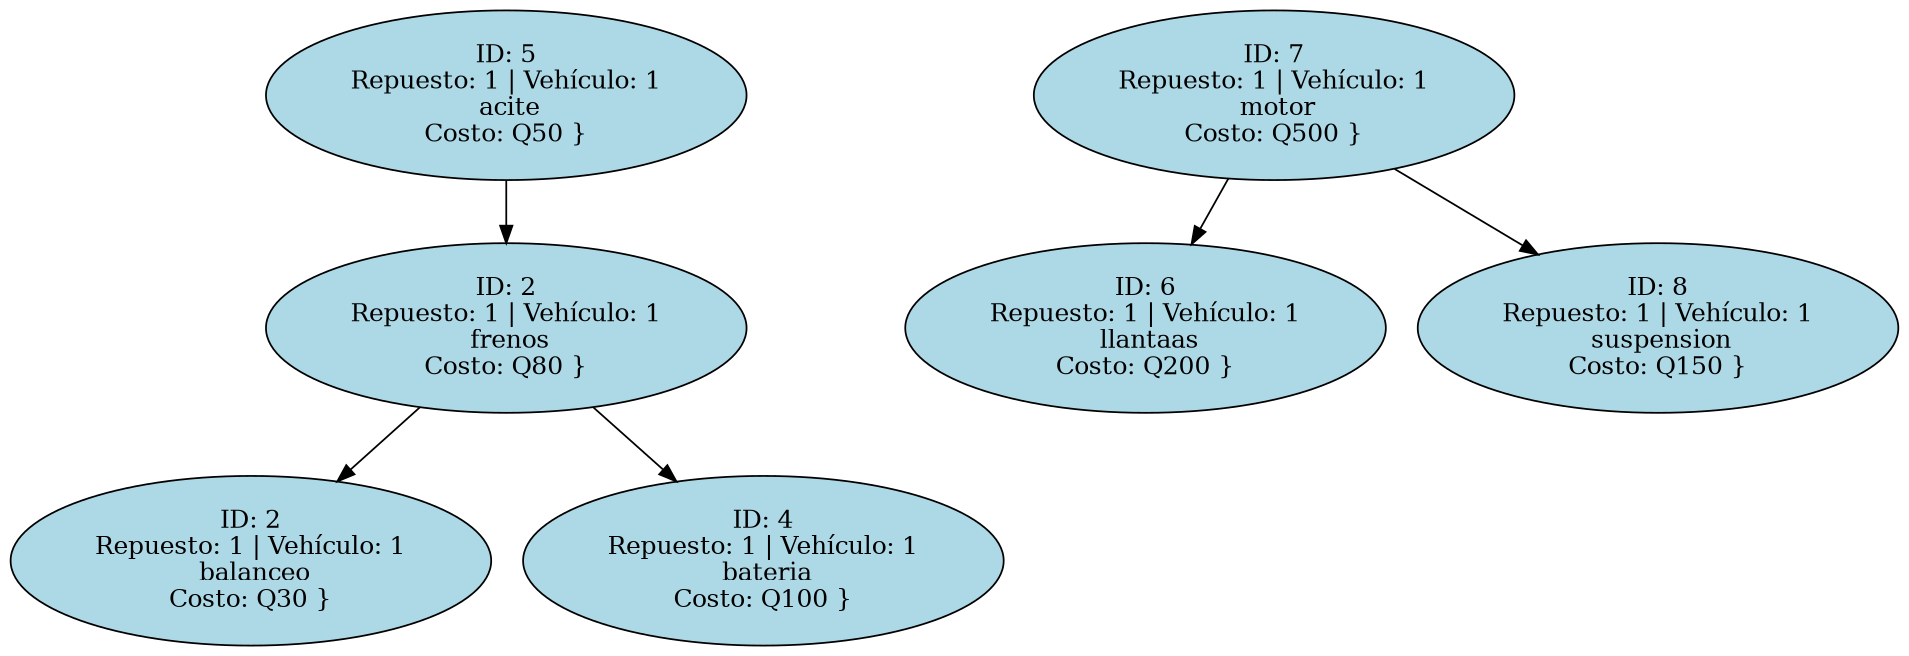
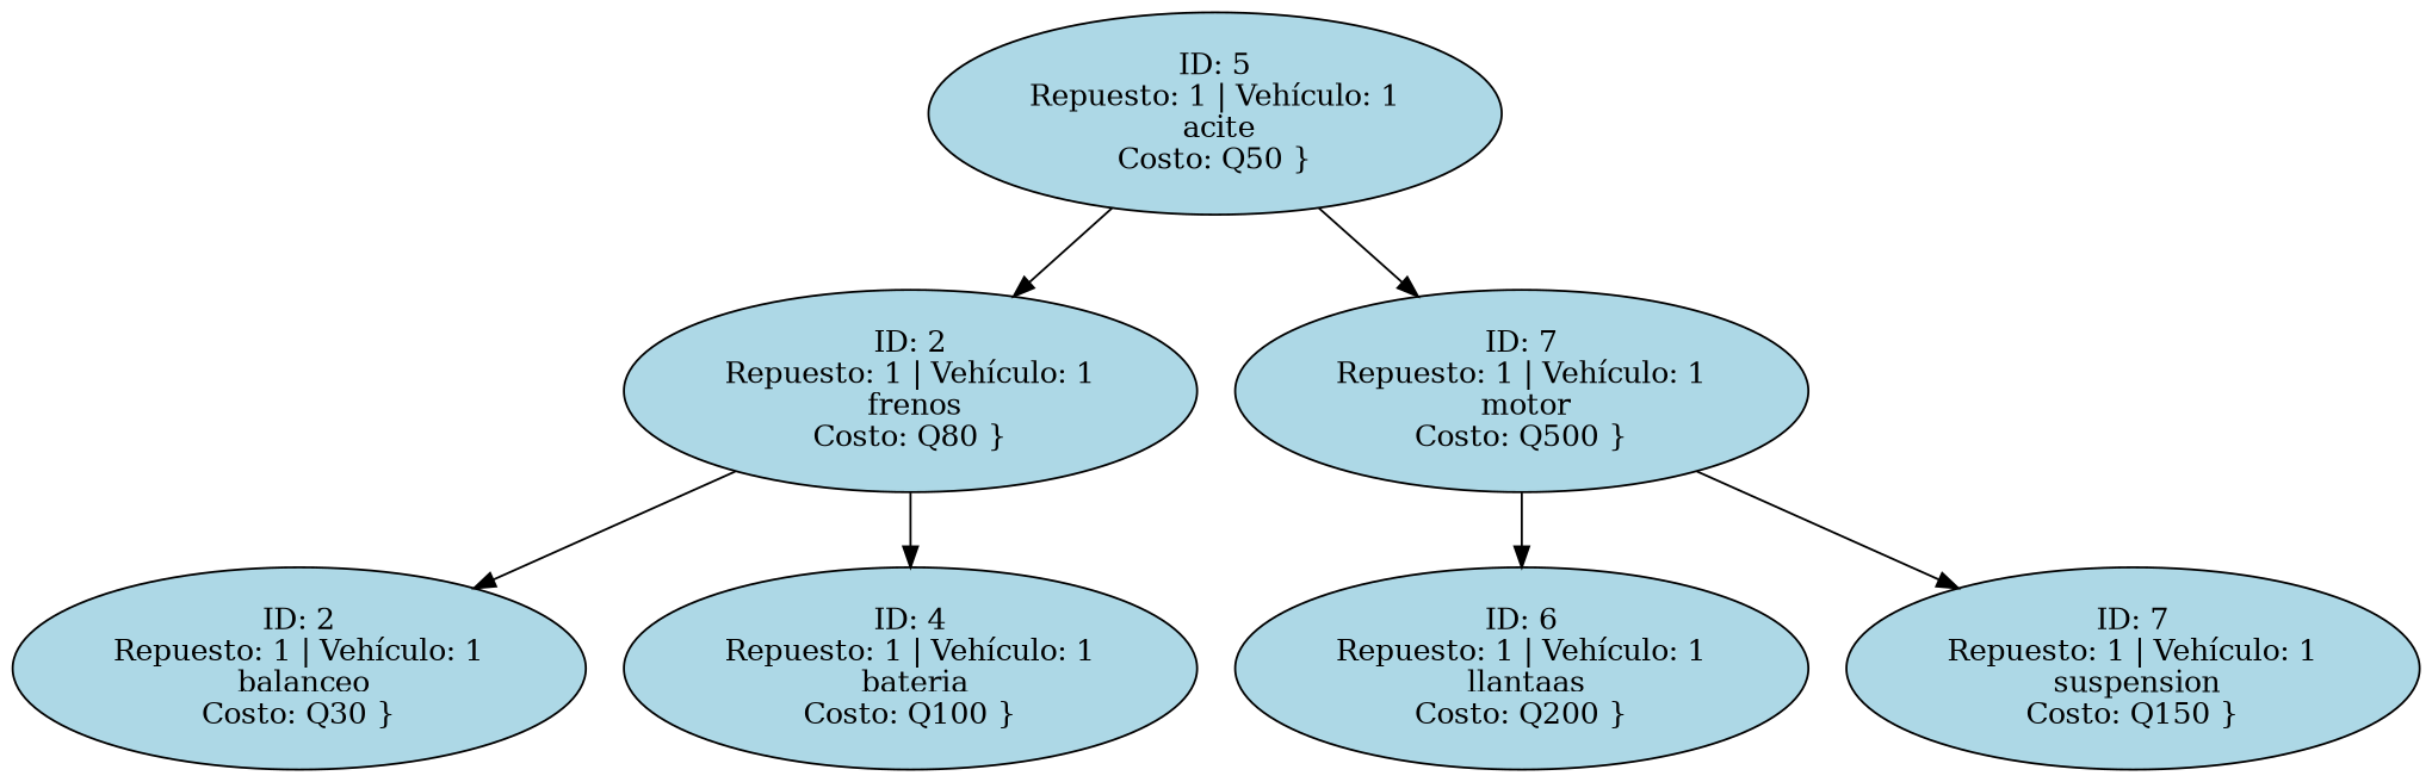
  digraph {
    node [fillcolor=lightblue shape=ellipse style=filled]
    n1 [label="ID: 5\nRepuesto: 1 | Vehículo: 1\n acite\nCosto: Q50 }"]
    n2 [label="ID: 2\nRepuesto: 1 | Vehículo: 1\n frenos\nCosto: Q80 }"]
    n3 [label="ID: 7\nRepuesto: 1 | Vehículo: 1\n motor\nCosto: Q500 }"]
    n4 [label="ID: 2\nRepuesto: 1 | Vehículo: 1\n balanceo\nCosto: Q30 }"]
    n5 [label="ID: 4\nRepuesto: 1 | Vehículo: 1\n bateria\nCosto: Q100 }"]
    n6 [label="ID: 6\nRepuesto: 1 | Vehículo: 1\n llantaas\nCosto: Q200 }"]
-   n7 [label="ID: 8\nRepuesto: 1 | Vehículo: 1\n suspension\nCosto: Q150 }"]
+   n7 [label="ID: 7\nRepuesto: 1 | Vehículo: 1\n suspension\nCosto: Q150 }"]
    n1 -> n2
+   n1 -> n3
    n2 -> n4
    n2 -> n5
    n3 -> n6
    n3 -> n7
  }
